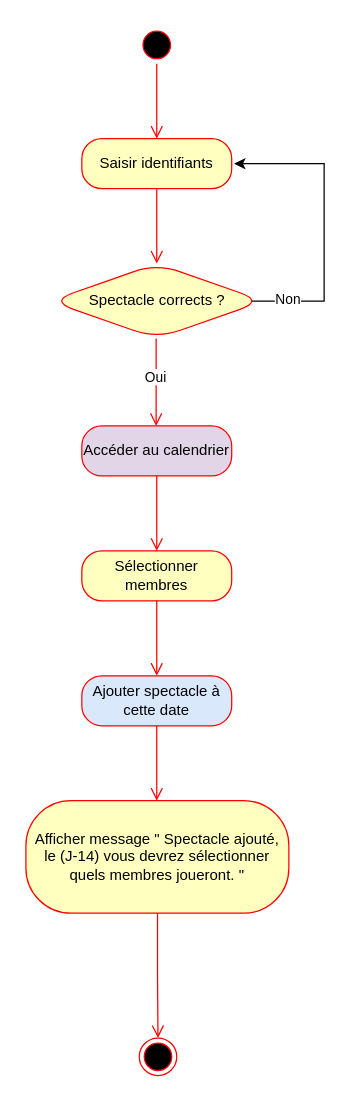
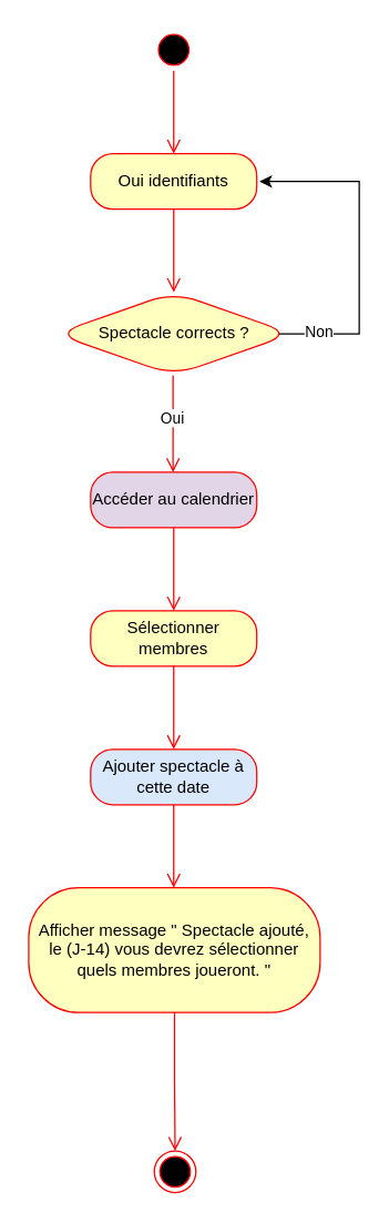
  <mxCell id="0" />
  <mxCell id="1" parent="0" />
  <mxCell id="2" value="" style="ellipse;html=1;shape=startState;fillColor=#000000;strokeColor=#ff0000;" parent="1" vertex="1"><mxGeometry x="110" y="20" width="30" height="30" as="geometry" /></mxCell>
  <mxCell id="3" value="" style="edgeStyle=orthogonalEdgeStyle;html=1;verticalAlign=bottom;endArrow=open;endSize=8;strokeColor=#ff0000;rounded=0;" parent="1" source="2" edge="1"><mxGeometry relative="1" as="geometry"><mxPoint x="125" y="110" as="targetPoint" /></mxGeometry></mxCell>
- <mxCell id="4" value="&lt;div&gt;Saisir identifiants&lt;/div&gt;" style="rounded=1;whiteSpace=wrap;html=1;arcSize=40;fontColor=#000000;fillColor=#ffffc0;strokeColor=#ff0000;" parent="1" vertex="1"><mxGeometry x="65" y="110" width="120" height="40" as="geometry" /></mxCell>
+ <mxCell id="4" value="&lt;div&gt;Oui identifiants&lt;/div&gt;" style="rounded=1;whiteSpace=wrap;html=1;arcSize=40;fontColor=#000000;fillColor=#ffffc0;strokeColor=#ff0000;" parent="1" vertex="1"><mxGeometry x="65" y="110" width="120" height="40" as="geometry" /></mxCell>
  <mxCell id="5" value="" style="edgeStyle=orthogonalEdgeStyle;html=1;verticalAlign=bottom;endArrow=open;endSize=8;strokeColor=#ff0000;rounded=0;" parent="1" source="4" edge="1"><mxGeometry relative="1" as="geometry"><mxPoint x="125" y="210" as="targetPoint" /></mxGeometry></mxCell>
  <mxCell id="6" style="edgeStyle=orthogonalEdgeStyle;rounded=0;orthogonalLoop=1;jettySize=auto;html=1;" parent="1" edge="1"><mxGeometry relative="1" as="geometry"><mxPoint x="187" y="130" as="targetPoint" /><mxPoint x="197" y="240" as="sourcePoint" /><Array as="points"><mxPoint x="259" y="240" /><mxPoint x="259" y="130" /></Array></mxGeometry></mxCell>
  <mxCell id="7" value="&lt;div&gt;Non&lt;/div&gt;" style="edgeLabel;html=1;align=center;verticalAlign=middle;resizable=0;points=[];" parent="6" vertex="1" connectable="0"><mxGeometry x="-0.803" y="-2" relative="1" as="geometry"><mxPoint x="8" y="-4" as="offset" /></mxGeometry></mxCell>
  <mxCell id="8" value="Spectacle corrects ?" style="rounded=1;whiteSpace=wrap;html=1;arcSize=40;fontColor=#000000;fillColor=#ffffc0;strokeColor=#ff0000;shape=rhombus;perimeter=rhombusPerimeter;" parent="1" vertex="1"><mxGeometry x="39.5" y="210" width="171" height="60" as="geometry" /></mxCell>
  <mxCell id="9" value="" style="edgeStyle=orthogonalEdgeStyle;html=1;verticalAlign=bottom;endArrow=open;endSize=8;strokeColor=#ff0000;rounded=0;" parent="1" edge="1"><mxGeometry relative="1" as="geometry"><mxPoint x="124.5" y="340" as="targetPoint" /><mxPoint x="124.5" y="270" as="sourcePoint" /></mxGeometry></mxCell>
  <mxCell id="10" value="&lt;div&gt;Oui&lt;/div&gt;" style="edgeLabel;html=1;align=center;verticalAlign=middle;resizable=0;points=[];" parent="9" vertex="1" connectable="0"><mxGeometry x="-0.143" relative="1" as="geometry"><mxPoint x="-1" as="offset" /></mxGeometry></mxCell>
  <mxCell id="11" value="&lt;div&gt;Accéder au calendrier&lt;/div&gt;" style="rounded=1;whiteSpace=wrap;html=1;arcSize=40;fontColor=#000000;fillColor=#e1d5e7;strokeColor=#ff0000;" vertex="1" parent="1"><mxGeometry x="65" y="340" width="120" height="40" as="geometry" /></mxCell>
  <mxCell id="12" value="" style="edgeStyle=orthogonalEdgeStyle;html=1;verticalAlign=bottom;endArrow=open;endSize=8;strokeColor=#ff0000;rounded=0;" edge="1" source="11" parent="1"><mxGeometry relative="1" as="geometry"><mxPoint x="125" y="440" as="targetPoint" /></mxGeometry></mxCell>
  <mxCell id="13" value="Sélectionner membres" style="rounded=1;whiteSpace=wrap;html=1;arcSize=40;fontColor=#000000;fillColor=#ffffc0;strokeColor=#ff0000;" vertex="1" parent="1"><mxGeometry x="65" y="440" width="120" height="40" as="geometry" /></mxCell>
  <mxCell id="14" value="" style="edgeStyle=orthogonalEdgeStyle;html=1;verticalAlign=bottom;endArrow=open;endSize=8;strokeColor=#ff0000;rounded=0;" edge="1" source="13" parent="1"><mxGeometry relative="1" as="geometry"><mxPoint x="125" y="540" as="targetPoint" /></mxGeometry></mxCell>
  <mxCell id="15" value="Ajouter spectacle à cette date" style="rounded=1;whiteSpace=wrap;html=1;arcSize=40;fontColor=#000000;fillColor=#dae8fc;strokeColor=#ff0000;" vertex="1" parent="1"><mxGeometry x="65" y="540" width="120" height="40" as="geometry" /></mxCell>
  <mxCell id="16" value="" style="edgeStyle=orthogonalEdgeStyle;html=1;verticalAlign=bottom;endArrow=open;endSize=8;strokeColor=#ff0000;rounded=0;" edge="1" source="15" parent="1"><mxGeometry relative="1" as="geometry"><mxPoint x="125" y="640" as="targetPoint" /></mxGeometry></mxCell>
  <mxCell id="17" value="Afficher message &quot; Spectacle ajouté,&lt;br&gt;le (J-14) vous devrez sélectionner quels membres joueront. &quot;" style="rounded=1;whiteSpace=wrap;html=1;arcSize=40;fontColor=#000000;fillColor=#ffffc0;strokeColor=#ff0000;" vertex="1" parent="1"><mxGeometry x="20.25" y="640" width="210.5" height="90" as="geometry" /></mxCell>
  <mxCell id="18" value="" style="edgeStyle=orthogonalEdgeStyle;html=1;verticalAlign=bottom;endArrow=open;endSize=8;strokeColor=#ff0000;rounded=0;" edge="1" source="17" parent="1"><mxGeometry relative="1" as="geometry"><mxPoint x="126" y="830" as="targetPoint" /></mxGeometry></mxCell>
  <mxCell id="19" value="" style="ellipse;html=1;shape=endState;fillColor=#000000;strokeColor=#ff0000;" vertex="1" parent="1"><mxGeometry x="111" y="830" width="30" height="30" as="geometry" /></mxCell>
